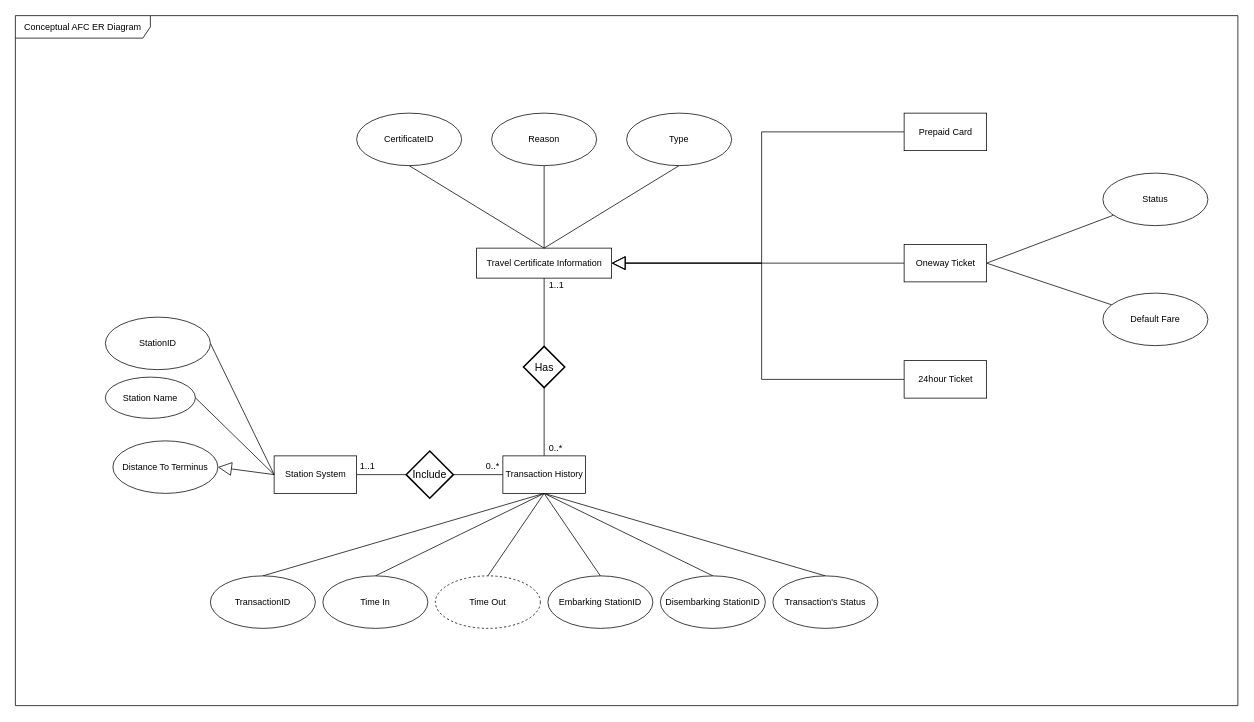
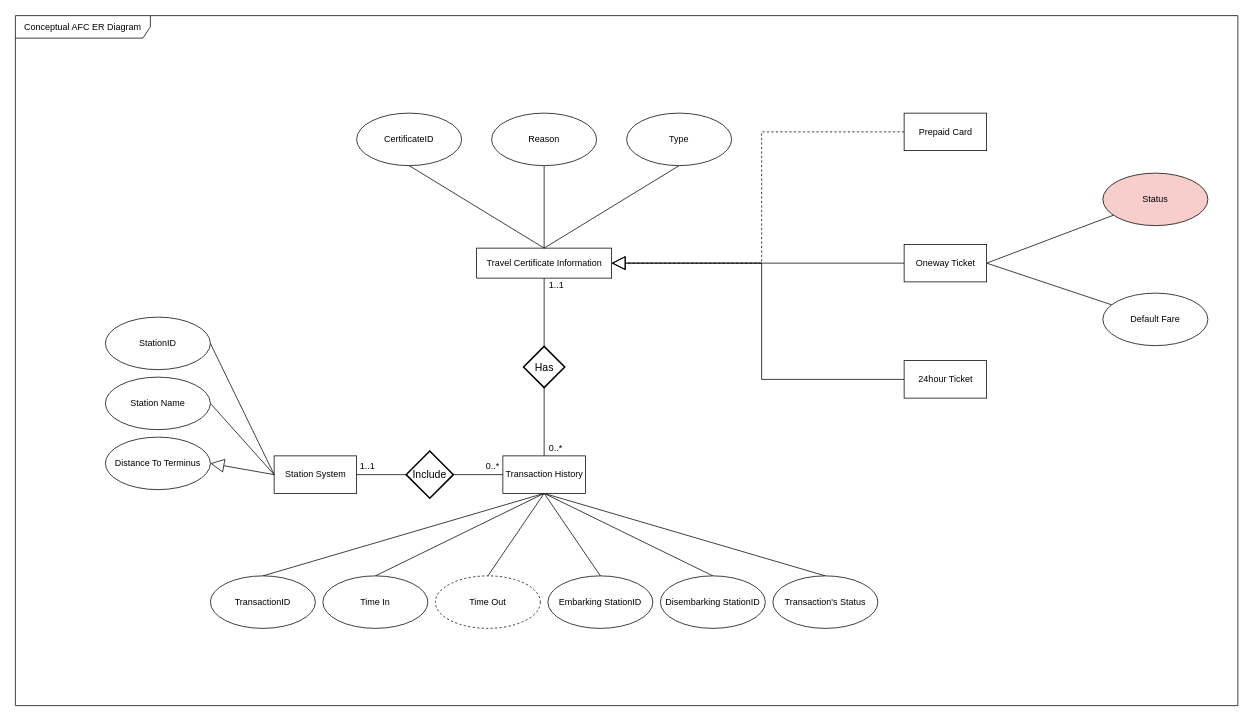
  <mxCell id="0" />
  <mxCell id="1" parent="0" />
  <mxCell id="2" value="&lt;span class=&quot;fontstyle0&quot;&gt;Conceptual AFC ER Diagram&lt;br&gt;&lt;/span&gt;" style="shape=umlFrame;whiteSpace=wrap;html=1;width=180;height=30;" parent="1" vertex="1"><mxGeometry x="20" y="20" width="1630" height="920" as="geometry" /></mxCell>
  <mxCell id="3" style="edgeStyle=orthogonalEdgeStyle;rounded=0;orthogonalLoop=1;jettySize=auto;html=1;exitX=0.5;exitY=1;exitDx=0;exitDy=0;entryX=0.5;entryY=0;entryDx=0;entryDy=0;endArrow=none;endFill=0;strokeColor=#000000;" parent="1" source="43" target="13" edge="1"><mxGeometry relative="1" as="geometry" /></mxCell>
  <mxCell id="4" value="0..*" style="text;html=1;resizable=0;points=[];align=center;verticalAlign=middle;labelBackgroundColor=#ffffff;" parent="3" vertex="1" connectable="0"><mxGeometry x="0.764" y="1" relative="1" as="geometry"><mxPoint x="13" as="offset" /></mxGeometry></mxCell>
  <mxCell id="5" style="edgeStyle=none;rounded=0;orthogonalLoop=1;jettySize=auto;html=1;exitX=0.5;exitY=0;exitDx=0;exitDy=0;startArrow=none;startFill=0;endArrow=none;endFill=0;strokeColor=#000000;" parent="1" source="6" target="26" edge="1"><mxGeometry relative="1" as="geometry" /></mxCell>
  <mxCell id="6" value="Travel Certificate Information" style="html=1;" parent="1" vertex="1"><mxGeometry x="635" y="330" width="180" height="40" as="geometry" /></mxCell>
  <mxCell id="7" style="edgeStyle=none;rounded=0;orthogonalLoop=1;jettySize=auto;html=1;exitX=0.5;exitY=1;exitDx=0;exitDy=0;entryX=0.5;entryY=0;entryDx=0;entryDy=0;startArrow=none;startFill=0;endArrow=none;endFill=0;strokeColor=#000000;" parent="1" source="13" target="29" edge="1"><mxGeometry relative="1" as="geometry" /></mxCell>
  <mxCell id="8" style="edgeStyle=none;rounded=0;orthogonalLoop=1;jettySize=auto;html=1;exitX=0.5;exitY=1;exitDx=0;exitDy=0;entryX=0.5;entryY=0;entryDx=0;entryDy=0;startArrow=none;startFill=0;endArrow=none;endFill=0;strokeColor=#000000;" parent="1" source="13" target="30" edge="1"><mxGeometry relative="1" as="geometry" /></mxCell>
  <mxCell id="9" style="edgeStyle=none;rounded=0;orthogonalLoop=1;jettySize=auto;html=1;exitX=0.5;exitY=1;exitDx=0;exitDy=0;entryX=0.5;entryY=0;entryDx=0;entryDy=0;startArrow=none;startFill=0;endArrow=none;endFill=0;strokeColor=#000000;" parent="1" source="13" target="31" edge="1"><mxGeometry relative="1" as="geometry" /></mxCell>
  <mxCell id="10" style="edgeStyle=none;rounded=0;orthogonalLoop=1;jettySize=auto;html=1;exitX=0.5;exitY=1;exitDx=0;exitDy=0;entryX=0.5;entryY=0;entryDx=0;entryDy=0;startArrow=none;startFill=0;endArrow=none;endFill=0;strokeColor=#000000;" parent="1" source="13" target="32" edge="1"><mxGeometry relative="1" as="geometry" /></mxCell>
  <mxCell id="11" style="edgeStyle=none;rounded=0;orthogonalLoop=1;jettySize=auto;html=1;exitX=0.5;exitY=1;exitDx=0;exitDy=0;entryX=0.5;entryY=0;entryDx=0;entryDy=0;startArrow=none;startFill=0;endArrow=none;endFill=0;strokeColor=#000000;" parent="1" source="13" target="33" edge="1"><mxGeometry relative="1" as="geometry" /></mxCell>
  <mxCell id="12" style="edgeStyle=none;rounded=0;orthogonalLoop=1;jettySize=auto;html=1;exitX=0.5;exitY=1;exitDx=0;exitDy=0;entryX=0.5;entryY=0;entryDx=0;entryDy=0;startArrow=none;startFill=0;endArrow=none;endFill=0;strokeColor=#000000;" parent="1" source="13" target="34" edge="1"><mxGeometry relative="1" as="geometry" /></mxCell>
  <mxCell id="13" value="Transaction History" style="html=1;" parent="1" vertex="1"><mxGeometry x="670" y="607" width="110" height="50" as="geometry" /></mxCell>
- <mxCell id="14" style="edgeStyle=orthogonalEdgeStyle;rounded=0;orthogonalLoop=1;jettySize=auto;html=1;exitX=0;exitY=0.5;exitDx=0;exitDy=0;entryX=1;entryY=0.5;entryDx=0;entryDy=0;startArrow=none;startFill=0;endArrow=block;endFill=0;strokeColor=#000000;endSize=16;" parent="1" source="15" target="6" edge="1"><mxGeometry relative="1" as="geometry" /></mxCell>
+ <mxCell id="14" style="edgeStyle=orthogonalEdgeStyle;rounded=0;orthogonalLoop=1;jettySize=auto;html=1;exitX=0;exitY=0.5;exitDx=0;exitDy=0;entryX=1;entryY=0.5;entryDx=0;entryDy=0;startArrow=none;startFill=0;endArrow=block;endFill=0;strokeColor=#000000;endSize=16;dashed=1;" parent="1" source="15" target="6" edge="1"><mxGeometry relative="1" as="geometry" /></mxCell>
  <mxCell id="15" value="Prepaid Card" style="html=1;" parent="1" vertex="1"><mxGeometry x="1205" y="150" width="110" height="50" as="geometry" /></mxCell>
  <mxCell id="16" style="rounded=0;orthogonalLoop=1;jettySize=auto;html=1;exitX=1;exitY=0.5;exitDx=0;exitDy=0;startArrow=none;startFill=0;endArrow=none;endFill=0;strokeColor=#000000;" parent="1" source="19" target="22" edge="1"><mxGeometry relative="1" as="geometry" /></mxCell>
  <mxCell id="17" style="rounded=0;orthogonalLoop=1;jettySize=auto;html=1;exitX=1;exitY=0.5;exitDx=0;exitDy=0;startArrow=none;startFill=0;endArrow=none;endFill=0;strokeColor=#000000;" parent="1" source="19" target="23" edge="1"><mxGeometry relative="1" as="geometry" /></mxCell>
  <mxCell id="18" style="edgeStyle=orthogonalEdgeStyle;rounded=0;orthogonalLoop=1;jettySize=auto;html=1;exitX=0;exitY=0.5;exitDx=0;exitDy=0;startArrow=none;startFill=0;endArrow=block;endFill=0;strokeColor=#000000;endSize=16;" parent="1" source="19" edge="1"><mxGeometry relative="1" as="geometry"><mxPoint x="815" y="350" as="targetPoint" /></mxGeometry></mxCell>
  <mxCell id="19" value="Oneway Ticket" style="html=1;" parent="1" vertex="1"><mxGeometry x="1205" y="325" width="110" height="50" as="geometry" /></mxCell>
  <mxCell id="20" style="edgeStyle=orthogonalEdgeStyle;rounded=0;orthogonalLoop=1;jettySize=auto;html=1;exitX=0;exitY=0.5;exitDx=0;exitDy=0;entryX=1;entryY=0.5;entryDx=0;entryDy=0;startArrow=none;startFill=0;endArrow=block;endFill=0;strokeColor=#000000;endSize=16;" parent="1" source="21" target="6" edge="1"><mxGeometry relative="1" as="geometry" /></mxCell>
  <mxCell id="21" value="24hour Ticket" style="html=1;" parent="1" vertex="1"><mxGeometry x="1205" y="480" width="110" height="50" as="geometry" /></mxCell>
- <mxCell id="22" value="Status" style="ellipse;whiteSpace=wrap;html=1;" parent="1" vertex="1"><mxGeometry x="1470" y="230" width="140" height="70" as="geometry" /></mxCell>
+ <mxCell id="22" value="Status" style="ellipse;whiteSpace=wrap;html=1;fillColor=#f8cecc;" parent="1" vertex="1"><mxGeometry x="1470" y="230" width="140" height="70" as="geometry" /></mxCell>
  <mxCell id="23" value="Default Fare" style="ellipse;whiteSpace=wrap;html=1;" parent="1" vertex="1"><mxGeometry x="1470" y="390" width="140" height="70" as="geometry" /></mxCell>
  <mxCell id="24" style="edgeStyle=none;rounded=0;orthogonalLoop=1;jettySize=auto;html=1;exitX=0.5;exitY=1;exitDx=0;exitDy=0;entryX=0.5;entryY=0;entryDx=0;entryDy=0;startArrow=none;startFill=0;endArrow=none;endFill=0;strokeColor=#000000;" parent="1" source="25" target="6" edge="1"><mxGeometry relative="1" as="geometry" /></mxCell>
  <mxCell id="25" value="CertificateID" style="ellipse;whiteSpace=wrap;html=1;" parent="1" vertex="1"><mxGeometry y="150" width="140" height="70" as="geometry" x="475" /></mxCell>
  <mxCell id="26" value="Reason" style="ellipse;whiteSpace=wrap;html=1;" parent="1" vertex="1"><mxGeometry x="655" y="150" width="140" height="70" as="geometry" /></mxCell>
  <mxCell id="27" style="edgeStyle=none;rounded=0;orthogonalLoop=1;jettySize=auto;html=1;exitX=0.5;exitY=1;exitDx=0;exitDy=0;startArrow=none;startFill=0;endArrow=none;endFill=0;strokeColor=#000000;" parent="1" source="28" edge="1"><mxGeometry relative="1" as="geometry"><mxPoint x="725" y="330" as="targetPoint" /></mxGeometry></mxCell>
  <mxCell id="28" value="Type" style="ellipse;whiteSpace=wrap;html=1;" parent="1" vertex="1"><mxGeometry x="835" y="150" width="140" height="70" as="geometry" /></mxCell>
  <mxCell id="29" value="TransactionID" style="ellipse;whiteSpace=wrap;html=1;" parent="1" vertex="1"><mxGeometry x="280" y="767" width="140" height="70" as="geometry" /></mxCell>
  <mxCell id="30" value="Time In" style="ellipse;whiteSpace=wrap;html=1;" parent="1" vertex="1"><mxGeometry x="430" y="767" width="140" height="70" as="geometry" /></mxCell>
  <mxCell id="31" value="Time Out" style="ellipse;whiteSpace=wrap;html=1;dashed=1;" parent="1" vertex="1"><mxGeometry x="580" y="767" width="140" height="70" as="geometry" /></mxCell>
  <mxCell id="32" value="Embarking StationID" style="ellipse;whiteSpace=wrap;html=1;" parent="1" vertex="1"><mxGeometry x="730" y="767" width="140" height="70" as="geometry" /></mxCell>
  <mxCell id="33" value="Disembarking StationID" style="ellipse;whiteSpace=wrap;html=1;" parent="1" vertex="1"><mxGeometry x="880" y="767" width="140" height="70" as="geometry" /></mxCell>
  <mxCell id="34" value="Transaction's Status&lt;br&gt;" style="ellipse;whiteSpace=wrap;html=1;" parent="1" vertex="1"><mxGeometry x="1030" y="767" width="140" height="70" as="geometry" /></mxCell>
  <mxCell id="35" style="edgeStyle=orthogonalEdgeStyle;rounded=0;orthogonalLoop=1;jettySize=auto;html=1;exitX=1;exitY=0.5;exitDx=0;exitDy=0;entryX=0;entryY=0.5;entryDx=0;entryDy=0;startArrow=none;startFill=0;endArrow=none;endFill=0;endSize=16;strokeColor=#000000;strokeWidth=1;" parent="1" source="38" target="49" edge="1"><mxGeometry relative="1" as="geometry" /></mxCell>
  <mxCell id="36" style="edgeStyle=none;rounded=0;orthogonalLoop=1;jettySize=auto;html=1;exitX=0;exitY=0.5;exitDx=0;exitDy=0;entryX=1;entryY=0.5;entryDx=0;entryDy=0;startArrow=none;startFill=0;endArrow=none;endFill=0;endSize=16;strokeColor=#000000;strokeWidth=1;" parent="1" source="38" target="41" edge="1"><mxGeometry relative="1" as="geometry" /></mxCell>
  <mxCell id="37" style="edgeStyle=none;rounded=0;orthogonalLoop=1;jettySize=auto;html=1;exitX=0;exitY=0.5;exitDx=0;exitDy=0;entryX=1;entryY=0.5;entryDx=0;entryDy=0;startArrow=none;startFill=0;endArrow=block;endFill=0;endSize=16;strokeColor=#000000;strokeWidth=1;" parent="1" source="38" target="42" edge="1"><mxGeometry relative="1" as="geometry" /></mxCell>
  <mxCell id="38" value="Station System" style="html=1;" parent="1" vertex="1"><mxGeometry x="365" y="607" width="110" height="50" as="geometry" /></mxCell>
  <mxCell id="39" style="rounded=0;orthogonalLoop=1;jettySize=auto;html=1;exitX=1;exitY=0.5;exitDx=0;exitDy=0;entryX=0;entryY=0.5;entryDx=0;entryDy=0;startArrow=none;startFill=0;endArrow=none;endFill=0;endSize=16;strokeColor=#000000;strokeWidth=1;" parent="1" source="40" target="38" edge="1"><mxGeometry relative="1" as="geometry" /></mxCell>
  <mxCell id="40" value="StationID" style="ellipse;whiteSpace=wrap;html=1;" parent="1" vertex="1"><mxGeometry x="140" y="422" width="140" height="70" as="geometry" /></mxCell>
- <mxCell id="41" value="Station Name" style="ellipse;whiteSpace=wrap;html=1;" parent="1" vertex="1"><mxGeometry x="140" y="502" width="120" height="55" as="geometry" /></mxCell>
- <mxCell id="42" value="Distance To Terminus" style="ellipse;whiteSpace=wrap;html=1;" parent="1" vertex="1"><mxGeometry x="150" y="587" width="140" height="70" as="geometry" /></mxCell>
+ <mxCell id="41" value="Station Name" style="ellipse;whiteSpace=wrap;html=1;" parent="1" vertex="1"><mxGeometry x="140" y="502" width="140" height="70" as="geometry" /></mxCell>
+ <mxCell id="42" value="Distance To Terminus" style="ellipse;whiteSpace=wrap;html=1;" parent="1" vertex="1"><mxGeometry x="140" y="582" width="140" height="70" as="geometry" /></mxCell>
  <mxCell id="43" value="Has" style="shape=rhombus;strokeWidth=2;fontSize=17;perimeter=rhombusPerimeter;whiteSpace=wrap;html=1;align=center;fontSize=14;" parent="1" vertex="1"><mxGeometry x="697.5" y="461" width="55" height="55" as="geometry" /></mxCell>
  <mxCell id="44" style="edgeStyle=orthogonalEdgeStyle;rounded=0;orthogonalLoop=1;jettySize=auto;html=1;exitX=0.5;exitY=1;exitDx=0;exitDy=0;entryX=0.5;entryY=0;entryDx=0;entryDy=0;endArrow=none;endFill=0;strokeColor=#000000;" parent="1" source="6" target="43" edge="1"><mxGeometry relative="1" as="geometry"><mxPoint x="725" y="497" as="sourcePoint" /><mxPoint x="725" y="607" as="targetPoint" /></mxGeometry></mxCell>
  <mxCell id="45" value="1..1" style="text;html=1;resizable=0;points=[];align=center;verticalAlign=middle;labelBackgroundColor=#ffffff;" parent="44" vertex="1" connectable="0"><mxGeometry x="-0.745" y="-2" relative="1" as="geometry"><mxPoint x="17" y="-3" as="offset" /></mxGeometry></mxCell>
  <mxCell id="46" value="0..*" style="text;html=1;resizable=0;points=[];align=center;verticalAlign=middle;labelBackgroundColor=#ffffff;" parent="44" vertex="1" connectable="0"><mxGeometry x="-0.745" y="-2" relative="1" as="geometry"><mxPoint x="-68" y="238" as="offset" /></mxGeometry></mxCell>
  <mxCell id="47" value="1..1" style="text;html=1;resizable=0;points=[];align=center;verticalAlign=middle;labelBackgroundColor=#ffffff;" parent="44" vertex="1" connectable="0"><mxGeometry x="-0.745" y="-2" relative="1" as="geometry"><mxPoint x="-235" y="238" as="offset" /></mxGeometry></mxCell>
  <mxCell id="48" style="edgeStyle=orthogonalEdgeStyle;rounded=0;orthogonalLoop=1;jettySize=auto;html=1;exitX=1;exitY=0.5;exitDx=0;exitDy=0;entryX=0;entryY=0.5;entryDx=0;entryDy=0;startArrow=none;startFill=0;endArrow=none;endFill=0;endSize=16;strokeColor=#000000;strokeWidth=1;" parent="1" source="49" target="13" edge="1"><mxGeometry relative="1" as="geometry" /></mxCell>
  <mxCell id="49" value="Include" style="shape=rhombus;strokeWidth=2;fontSize=17;perimeter=rhombusPerimeter;whiteSpace=wrap;html=1;align=center;fontSize=14;" parent="1" vertex="1"><mxGeometry x="541" y="600.5" width="63" height="63" as="geometry" /></mxCell>
